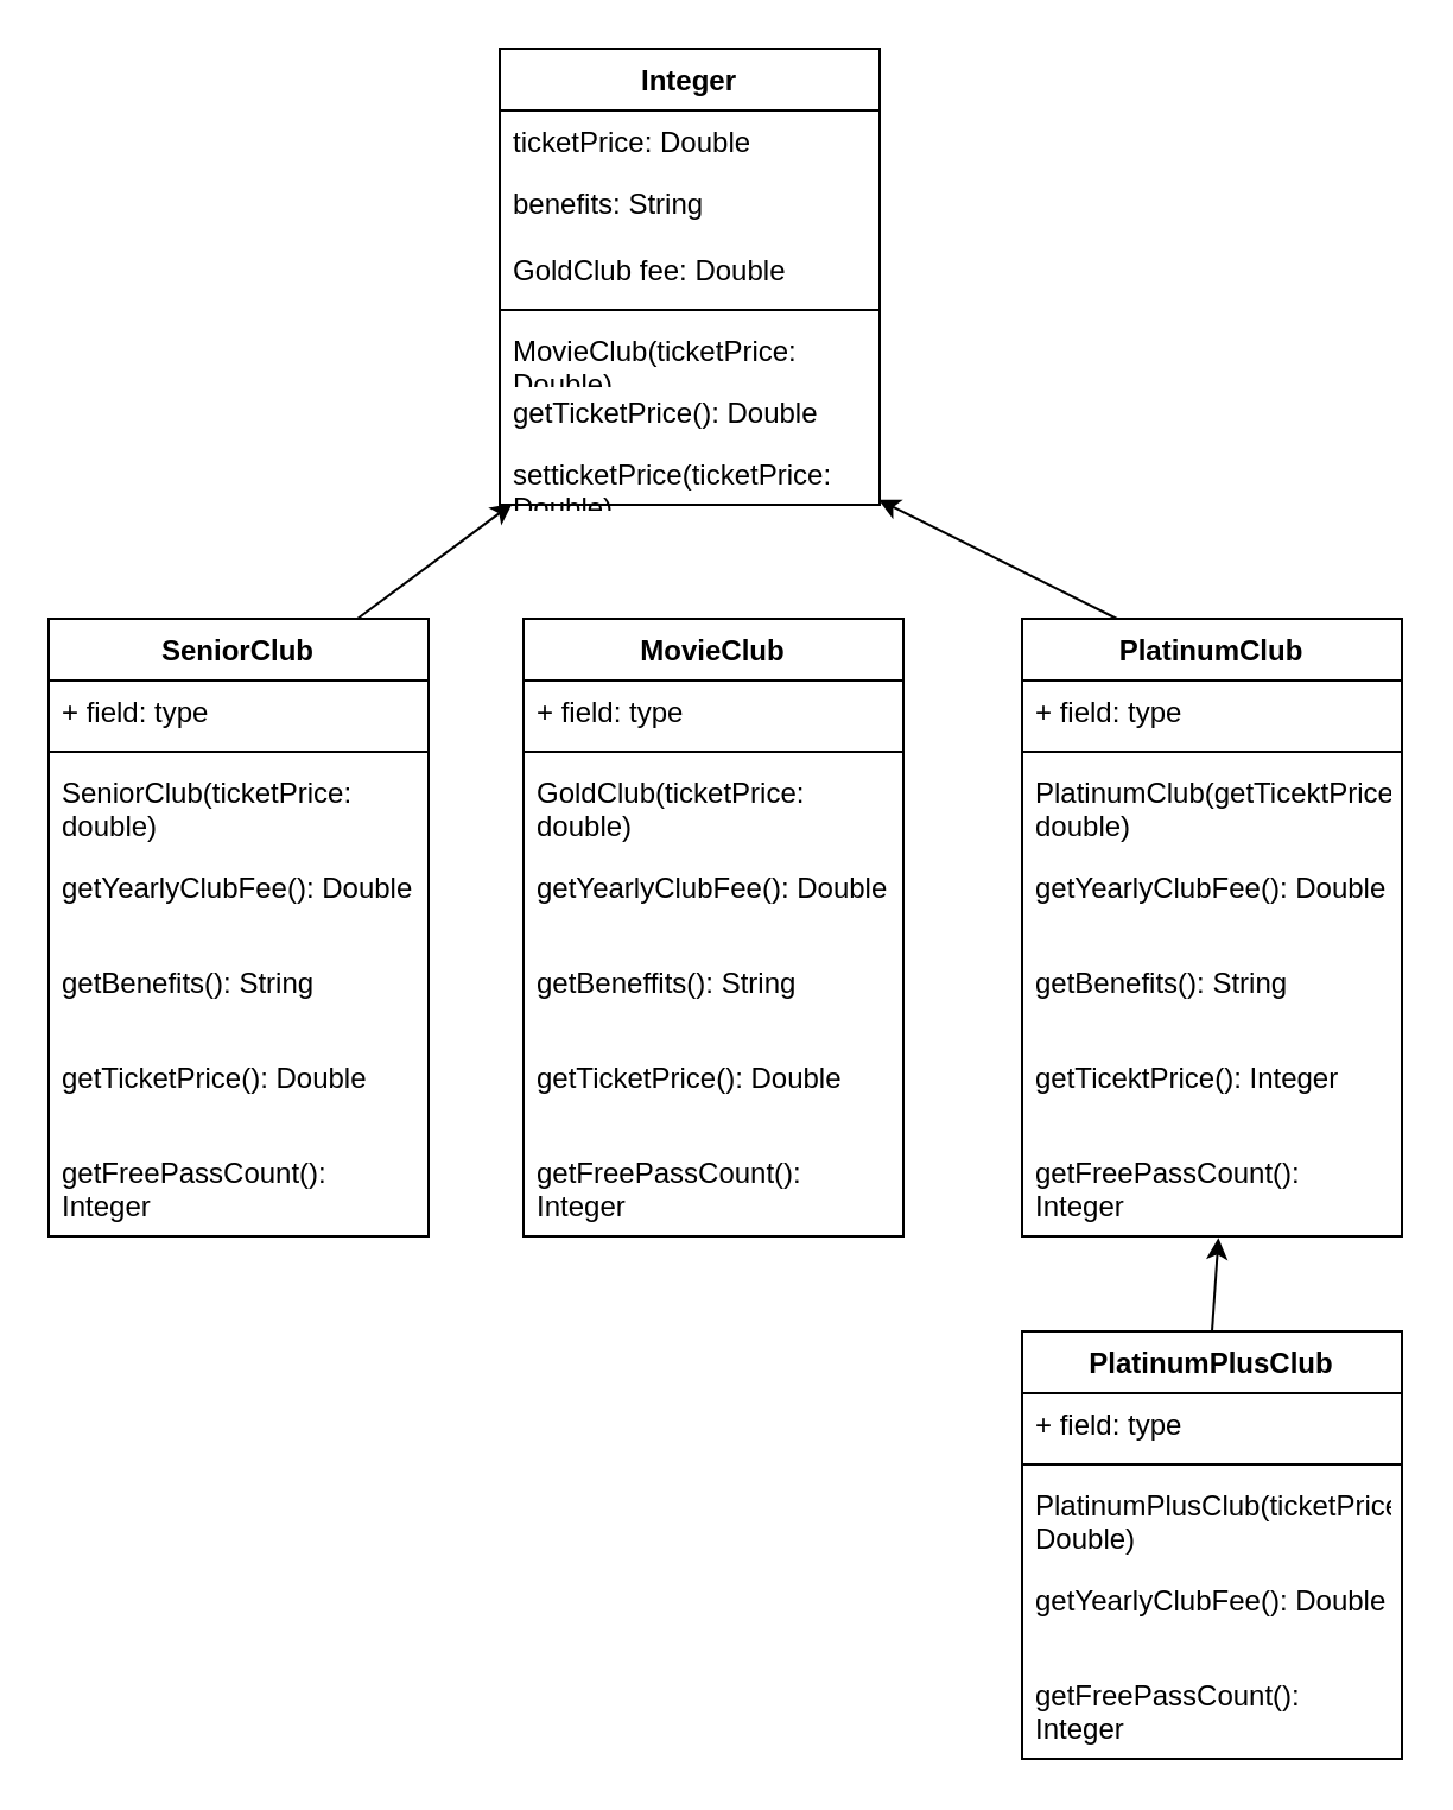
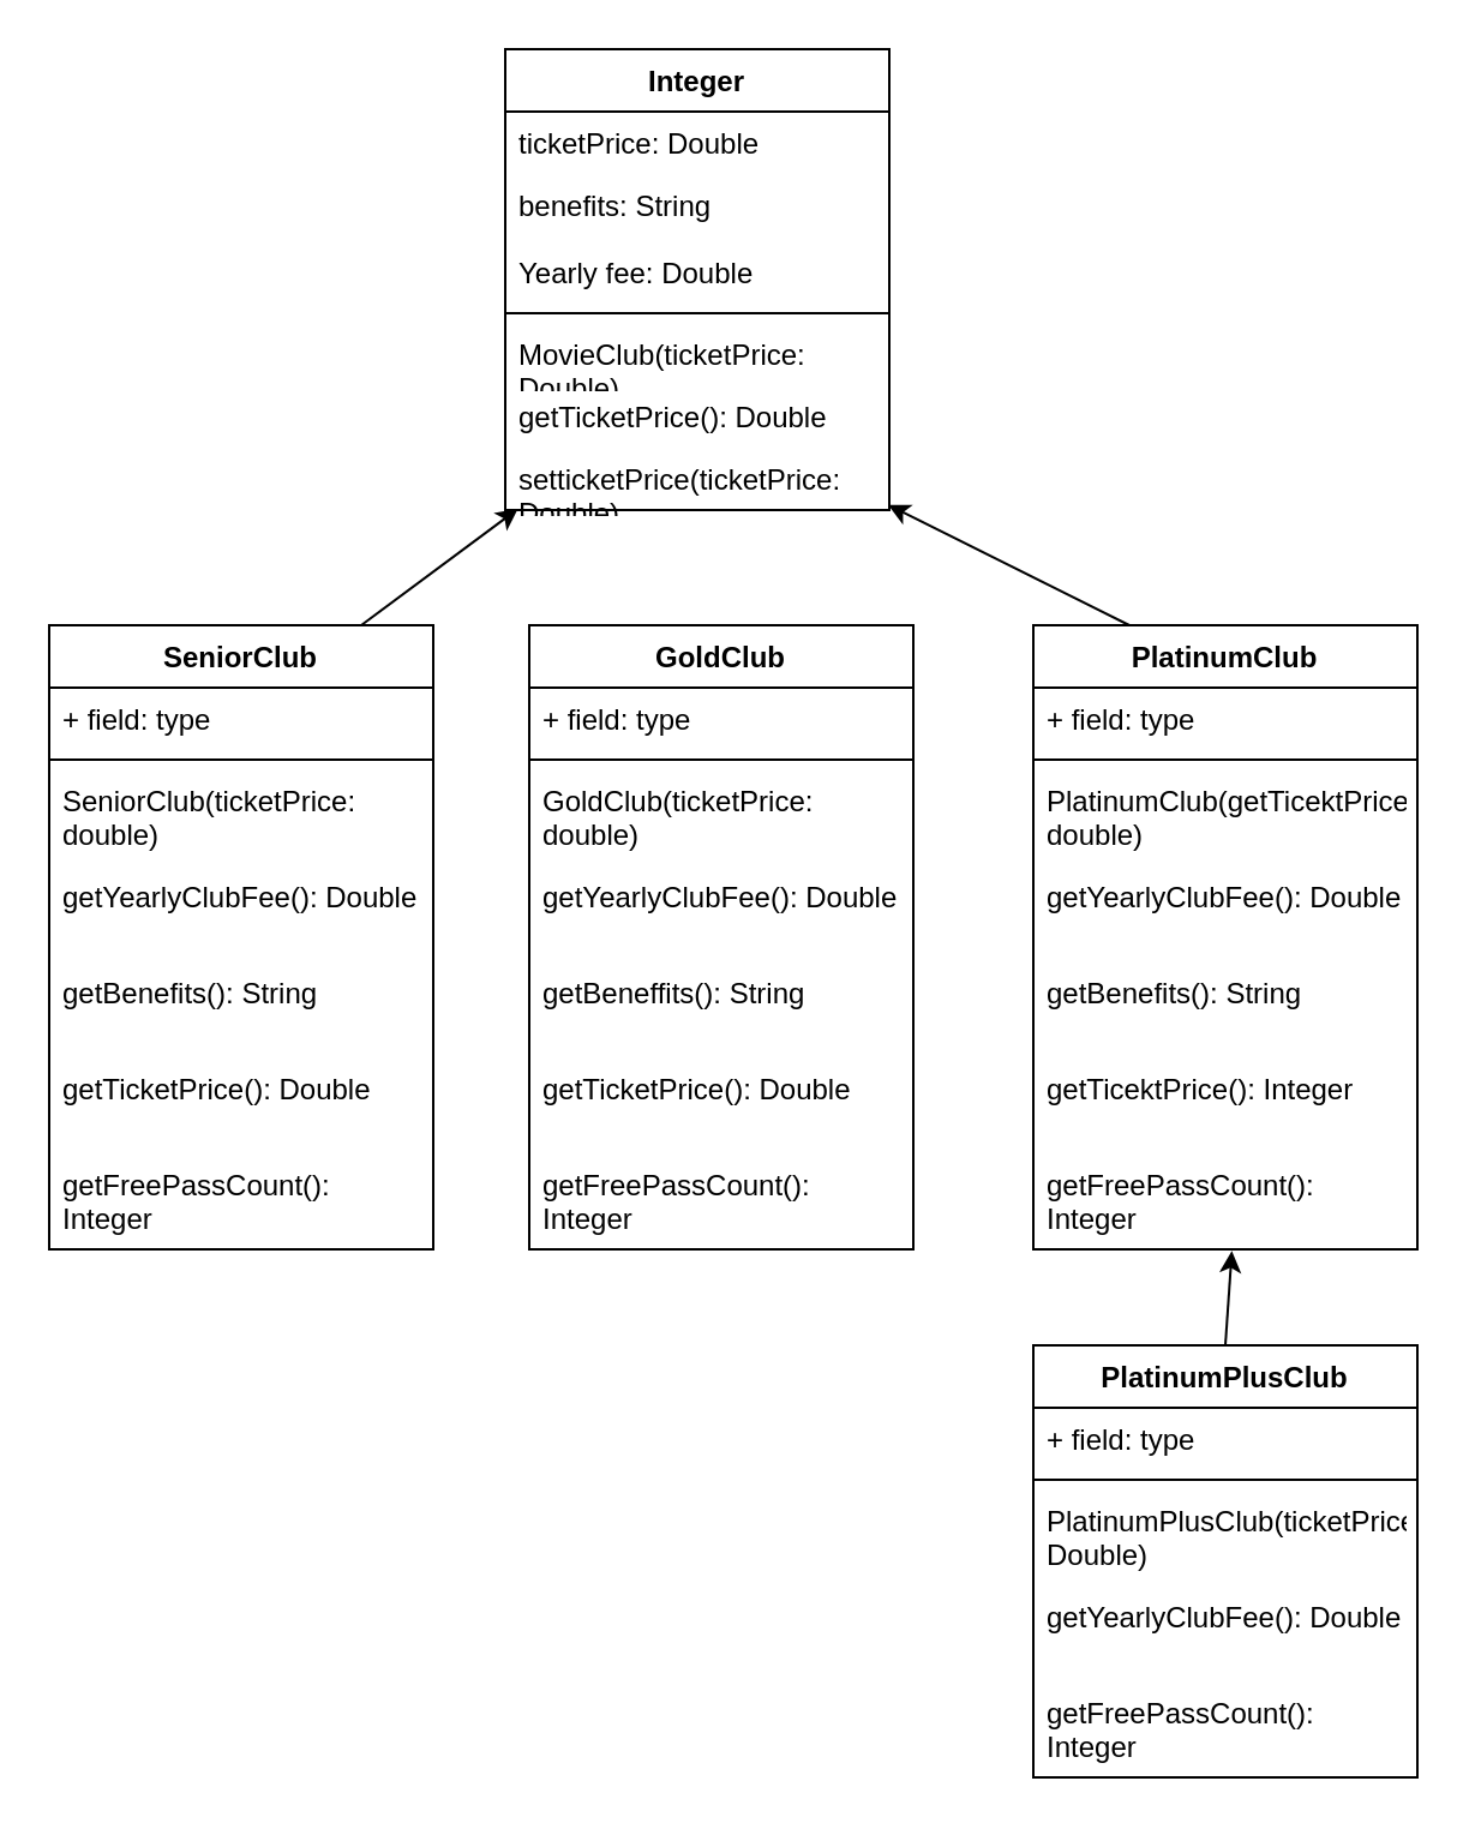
  <mxCell id="0" />
  <mxCell id="1" parent="0" />
- <mxCell id="2" value="MovieClub" style="swimlane;fontStyle=1;align=center;verticalAlign=top;childLayout=stackLayout;horizontal=1;startSize=26;horizontalStack=0;resizeParent=1;resizeParentMax=0;resizeLast=0;collapsible=1;marginBottom=0;whiteSpace=wrap;html=1;" vertex="1" parent="1"><mxGeometry x="220" y="260" width="160" height="260" as="geometry" /></mxCell>
+ <mxCell id="2" value="GoldClub" style="swimlane;fontStyle=1;align=center;verticalAlign=top;childLayout=stackLayout;horizontal=1;startSize=26;horizontalStack=0;resizeParent=1;resizeParentMax=0;resizeLast=0;collapsible=1;marginBottom=0;whiteSpace=wrap;html=1;" vertex="1" parent="1"><mxGeometry x="220" y="260" width="160" height="260" as="geometry" /></mxCell>
  <mxCell id="3" value="+ field: type" style="text;strokeColor=none;fillColor=none;align=left;verticalAlign=top;spacingLeft=4;spacingRight=4;overflow=hidden;rotatable=0;points=[[0,0.5],[1,0.5]];portConstraint=eastwest;whiteSpace=wrap;html=1;" vertex="1" parent="2"><mxGeometry y="26" width="160" height="26" as="geometry" /></mxCell>
  <mxCell id="4" value="" style="line;strokeWidth=1;fillColor=none;align=left;verticalAlign=middle;spacingTop=-1;spacingLeft=3;spacingRight=3;rotatable=0;labelPosition=right;points=[];portConstraint=eastwest;strokeColor=inherit;" vertex="1" parent="2"><mxGeometry y="52" width="160" height="8" as="geometry" /></mxCell>
  <mxCell id="5" value="GoldClub(ticketPrice: double)" style="text;strokeColor=none;fillColor=none;align=left;verticalAlign=top;spacingLeft=4;spacingRight=4;overflow=hidden;rotatable=0;points=[[0,0.5],[1,0.5]];portConstraint=eastwest;whiteSpace=wrap;html=1;" vertex="1" parent="2"><mxGeometry y="60" width="160" height="40" as="geometry" /></mxCell>
  <mxCell id="6" value="getYearlyClubFee(): Double" style="text;strokeColor=none;fillColor=none;align=left;verticalAlign=top;spacingLeft=4;spacingRight=4;overflow=hidden;rotatable=0;points=[[0,0.5],[1,0.5]];portConstraint=eastwest;whiteSpace=wrap;html=1;" vertex="1" parent="2"><mxGeometry y="100" width="160" height="40" as="geometry" /></mxCell>
  <mxCell id="7" value="getBeneffits(): String" style="text;strokeColor=none;fillColor=none;align=left;verticalAlign=top;spacingLeft=4;spacingRight=4;overflow=hidden;rotatable=0;points=[[0,0.5],[1,0.5]];portConstraint=eastwest;whiteSpace=wrap;html=1;" vertex="1" parent="2"><mxGeometry y="140" width="160" height="40" as="geometry" /></mxCell>
  <mxCell id="8" value="getTicketPrice(): Double" style="text;strokeColor=none;fillColor=none;align=left;verticalAlign=top;spacingLeft=4;spacingRight=4;overflow=hidden;rotatable=0;points=[[0,0.5],[1,0.5]];portConstraint=eastwest;whiteSpace=wrap;html=1;" vertex="1" parent="2"><mxGeometry y="180" width="160" height="40" as="geometry" /></mxCell>
  <mxCell id="9" value="getFreePassCount(): Integer" style="text;strokeColor=none;fillColor=none;align=left;verticalAlign=top;spacingLeft=4;spacingRight=4;overflow=hidden;rotatable=0;points=[[0,0.5],[1,0.5]];portConstraint=eastwest;whiteSpace=wrap;html=1;" vertex="1" parent="2"><mxGeometry y="220" width="160" height="40" as="geometry" /></mxCell>
  <mxCell id="10" value="SeniorClub" style="swimlane;fontStyle=1;align=center;verticalAlign=top;childLayout=stackLayout;horizontal=1;startSize=26;horizontalStack=0;resizeParent=1;resizeParentMax=0;resizeLast=0;collapsible=1;marginBottom=0;whiteSpace=wrap;html=1;" vertex="1" parent="1"><mxGeometry x="20" y="260" width="160" height="260" as="geometry" /></mxCell>
  <mxCell id="11" value="+ field: type" style="text;strokeColor=none;fillColor=none;align=left;verticalAlign=top;spacingLeft=4;spacingRight=4;overflow=hidden;rotatable=0;points=[[0,0.5],[1,0.5]];portConstraint=eastwest;whiteSpace=wrap;html=1;" vertex="1" parent="10"><mxGeometry y="26" width="160" height="26" as="geometry" /></mxCell>
  <mxCell id="12" value="" style="line;strokeWidth=1;fillColor=none;align=left;verticalAlign=middle;spacingTop=-1;spacingLeft=3;spacingRight=3;rotatable=0;labelPosition=right;points=[];portConstraint=eastwest;strokeColor=inherit;" vertex="1" parent="10"><mxGeometry y="52" width="160" height="8" as="geometry" /></mxCell>
  <mxCell id="13" value="SeniorClub(ticketPrice: double)" style="text;strokeColor=none;fillColor=none;align=left;verticalAlign=top;spacingLeft=4;spacingRight=4;overflow=hidden;rotatable=0;points=[[0,0.5],[1,0.5]];portConstraint=eastwest;whiteSpace=wrap;html=1;" vertex="1" parent="10"><mxGeometry y="60" width="160" height="40" as="geometry" /></mxCell>
  <mxCell id="14" value="getYearlyClubFee(): Double" style="text;strokeColor=none;fillColor=none;align=left;verticalAlign=top;spacingLeft=4;spacingRight=4;overflow=hidden;rotatable=0;points=[[0,0.5],[1,0.5]];portConstraint=eastwest;whiteSpace=wrap;html=1;" vertex="1" parent="10"><mxGeometry y="100" width="160" height="40" as="geometry" /></mxCell>
  <mxCell id="15" value="getBenefits(): String" style="text;strokeColor=none;fillColor=none;align=left;verticalAlign=top;spacingLeft=4;spacingRight=4;overflow=hidden;rotatable=0;points=[[0,0.5],[1,0.5]];portConstraint=eastwest;whiteSpace=wrap;html=1;" vertex="1" parent="10"><mxGeometry y="140" width="160" height="40" as="geometry" /></mxCell>
  <mxCell id="16" value="getTicketPrice(): Double" style="text;strokeColor=none;fillColor=none;align=left;verticalAlign=top;spacingLeft=4;spacingRight=4;overflow=hidden;rotatable=0;points=[[0,0.5],[1,0.5]];portConstraint=eastwest;whiteSpace=wrap;html=1;" vertex="1" parent="10"><mxGeometry y="180" width="160" height="40" as="geometry" /></mxCell>
  <mxCell id="17" value="getFreePassCount(): Integer" style="text;strokeColor=none;fillColor=none;align=left;verticalAlign=top;spacingLeft=4;spacingRight=4;overflow=hidden;rotatable=0;points=[[0,0.5],[1,0.5]];portConstraint=eastwest;whiteSpace=wrap;html=1;" vertex="1" parent="10"><mxGeometry y="220" width="160" height="40" as="geometry" /></mxCell>
  <mxCell id="18" value="PlatinumClub" style="swimlane;fontStyle=1;align=center;verticalAlign=top;childLayout=stackLayout;horizontal=1;startSize=26;horizontalStack=0;resizeParent=1;resizeParentMax=0;resizeLast=0;collapsible=1;marginBottom=0;whiteSpace=wrap;html=1;" vertex="1" parent="1"><mxGeometry x="430" y="260" width="160" height="260" as="geometry" /></mxCell>
  <mxCell id="19" value="+ field: type" style="text;strokeColor=none;fillColor=none;align=left;verticalAlign=top;spacingLeft=4;spacingRight=4;overflow=hidden;rotatable=0;points=[[0,0.5],[1,0.5]];portConstraint=eastwest;whiteSpace=wrap;html=1;" vertex="1" parent="18"><mxGeometry y="26" width="160" height="26" as="geometry" /></mxCell>
  <mxCell id="20" value="" style="line;strokeWidth=1;fillColor=none;align=left;verticalAlign=middle;spacingTop=-1;spacingLeft=3;spacingRight=3;rotatable=0;labelPosition=right;points=[];portConstraint=eastwest;strokeColor=inherit;" vertex="1" parent="18"><mxGeometry y="52" width="160" height="8" as="geometry" /></mxCell>
  <mxCell id="21" value="PlatinumClub(getTicektPrice double)" style="text;strokeColor=none;fillColor=none;align=left;verticalAlign=top;spacingLeft=4;spacingRight=4;overflow=hidden;rotatable=0;points=[[0,0.5],[1,0.5]];portConstraint=eastwest;whiteSpace=wrap;html=1;" vertex="1" parent="18"><mxGeometry y="60" width="160" height="40" as="geometry" /></mxCell>
  <mxCell id="22" value="getYearlyClubFee(): Double" style="text;strokeColor=none;fillColor=none;align=left;verticalAlign=top;spacingLeft=4;spacingRight=4;overflow=hidden;rotatable=0;points=[[0,0.5],[1,0.5]];portConstraint=eastwest;whiteSpace=wrap;html=1;" vertex="1" parent="18"><mxGeometry y="100" width="160" height="40" as="geometry" /></mxCell>
  <mxCell id="23" value="getBenefits(): String" style="text;strokeColor=none;fillColor=none;align=left;verticalAlign=top;spacingLeft=4;spacingRight=4;overflow=hidden;rotatable=0;points=[[0,0.5],[1,0.5]];portConstraint=eastwest;whiteSpace=wrap;html=1;" vertex="1" parent="18"><mxGeometry y="140" width="160" height="40" as="geometry" /></mxCell>
  <mxCell id="24" value="getTicektPrice(): Integer" style="text;strokeColor=none;fillColor=none;align=left;verticalAlign=top;spacingLeft=4;spacingRight=4;overflow=hidden;rotatable=0;points=[[0,0.5],[1,0.5]];portConstraint=eastwest;whiteSpace=wrap;html=1;" vertex="1" parent="18"><mxGeometry y="180" width="160" height="40" as="geometry" /></mxCell>
  <mxCell id="25" value="getFreePassCount(): Integer" style="text;strokeColor=none;fillColor=none;align=left;verticalAlign=top;spacingLeft=4;spacingRight=4;overflow=hidden;rotatable=0;points=[[0,0.5],[1,0.5]];portConstraint=eastwest;whiteSpace=wrap;html=1;" vertex="1" parent="18"><mxGeometry y="220" width="160" height="40" as="geometry" /></mxCell>
  <mxCell id="26" value="PlatinumPlusClub" style="swimlane;fontStyle=1;align=center;verticalAlign=top;childLayout=stackLayout;horizontal=1;startSize=26;horizontalStack=0;resizeParent=1;resizeParentMax=0;resizeLast=0;collapsible=1;marginBottom=0;whiteSpace=wrap;html=1;" vertex="1" parent="1"><mxGeometry x="430" y="560" width="160" height="180" as="geometry" /></mxCell>
  <mxCell id="27" value="+ field: type" style="text;strokeColor=none;fillColor=none;align=left;verticalAlign=top;spacingLeft=4;spacingRight=4;overflow=hidden;rotatable=0;points=[[0,0.5],[1,0.5]];portConstraint=eastwest;whiteSpace=wrap;html=1;" vertex="1" parent="26"><mxGeometry y="26" width="160" height="26" as="geometry" /></mxCell>
  <mxCell id="28" value="" style="line;strokeWidth=1;fillColor=none;align=left;verticalAlign=middle;spacingTop=-1;spacingLeft=3;spacingRight=3;rotatable=0;labelPosition=right;points=[];portConstraint=eastwest;strokeColor=inherit;" vertex="1" parent="26"><mxGeometry y="52" width="160" height="8" as="geometry" /></mxCell>
  <mxCell id="29" value="PlatinumPlusClub(ticketPrice&lt;br&gt;Double)" style="text;strokeColor=none;fillColor=none;align=left;verticalAlign=top;spacingLeft=4;spacingRight=4;overflow=hidden;rotatable=0;points=[[0,0.5],[1,0.5]];portConstraint=eastwest;whiteSpace=wrap;html=1;" vertex="1" parent="26"><mxGeometry y="60" width="160" height="40" as="geometry" /></mxCell>
  <mxCell id="30" value="getYearlyClubFee(): Double" style="text;strokeColor=none;fillColor=none;align=left;verticalAlign=top;spacingLeft=4;spacingRight=4;overflow=hidden;rotatable=0;points=[[0,0.5],[1,0.5]];portConstraint=eastwest;whiteSpace=wrap;html=1;" vertex="1" parent="26"><mxGeometry y="100" width="160" height="40" as="geometry" /></mxCell>
  <mxCell id="31" value="getFreePassCount(): Integer" style="text;strokeColor=none;fillColor=none;align=left;verticalAlign=top;spacingLeft=4;spacingRight=4;overflow=hidden;rotatable=0;points=[[0,0.5],[1,0.5]];portConstraint=eastwest;whiteSpace=wrap;html=1;" vertex="1" parent="26"><mxGeometry y="140" width="160" height="40" as="geometry" /></mxCell>
  <mxCell id="32" value="" style="endArrow=classic;html=1;rounded=0;entryX=0.033;entryY=0.981;entryDx=0;entryDy=0;entryPerimeter=0;" edge="1" parent="1" target="42"><mxGeometry width="50" height="50" relative="1" as="geometry"><mxPoint x="150" y="260" as="sourcePoint" /><mxPoint x="209" y="210" as="targetPoint" /></mxGeometry></mxCell>
  <mxCell id="33" value="" style="endArrow=classic;html=1;rounded=0;entryX=0.997;entryY=0.917;entryDx=0;entryDy=0;entryPerimeter=0;" edge="1" parent="1" target="42"><mxGeometry width="50" height="50" relative="1" as="geometry"><mxPoint x="470" y="260" as="sourcePoint" /><mxPoint x="380" y="200" as="targetPoint" /></mxGeometry></mxCell>
  <mxCell id="34" value="" style="endArrow=classic;html=1;rounded=0;exitX=0.5;exitY=0;exitDx=0;exitDy=0;entryX=0.517;entryY=1.017;entryDx=0;entryDy=0;entryPerimeter=0;" edge="1" parent="1" source="26" target="25"><mxGeometry width="50" height="50" relative="1" as="geometry"><mxPoint x="510" y="550" as="sourcePoint" /><mxPoint x="497" y="522" as="targetPoint" /></mxGeometry></mxCell>
  <mxCell id="35" value="Integer" style="swimlane;fontStyle=1;align=center;verticalAlign=top;childLayout=stackLayout;horizontal=1;startSize=26;horizontalStack=0;resizeParent=1;resizeParentMax=0;resizeLast=0;collapsible=1;marginBottom=0;whiteSpace=wrap;html=1;" vertex="1" parent="1"><mxGeometry x="210" y="20" width="160" height="192" as="geometry" /></mxCell>
  <mxCell id="36" value="ticketPrice: Double" style="text;strokeColor=none;fillColor=none;align=left;verticalAlign=top;spacingLeft=4;spacingRight=4;overflow=hidden;rotatable=0;points=[[0,0.5],[1,0.5]];portConstraint=eastwest;whiteSpace=wrap;html=1;" vertex="1" parent="35"><mxGeometry y="26" width="160" height="26" as="geometry" /></mxCell>
  <mxCell id="37" value="benefits: String" style="text;strokeColor=none;fillColor=none;align=left;verticalAlign=top;spacingLeft=4;spacingRight=4;overflow=hidden;rotatable=0;points=[[0,0.5],[1,0.5]];portConstraint=eastwest;whiteSpace=wrap;html=1;" vertex="1" parent="35"><mxGeometry y="52" width="160" height="28" as="geometry" /></mxCell>
- <mxCell id="38" value="GoldClub fee: Double" style="text;strokeColor=none;fillColor=none;align=left;verticalAlign=top;spacingLeft=4;spacingRight=4;overflow=hidden;rotatable=0;points=[[0,0.5],[1,0.5]];portConstraint=eastwest;whiteSpace=wrap;html=1;" vertex="1" parent="35"><mxGeometry y="80" width="160" height="26" as="geometry" /></mxCell>
+ <mxCell id="38" value="Yearly fee: Double" style="text;strokeColor=none;fillColor=none;align=left;verticalAlign=top;spacingLeft=4;spacingRight=4;overflow=hidden;rotatable=0;points=[[0,0.5],[1,0.5]];portConstraint=eastwest;whiteSpace=wrap;html=1;" vertex="1" parent="35"><mxGeometry y="80" width="160" height="26" as="geometry" /></mxCell>
  <mxCell id="39" value="" style="line;strokeWidth=1;fillColor=none;align=left;verticalAlign=middle;spacingTop=-1;spacingLeft=3;spacingRight=3;rotatable=0;labelPosition=right;points=[];portConstraint=eastwest;strokeColor=inherit;" vertex="1" parent="35"><mxGeometry y="106" width="160" height="8" as="geometry" /></mxCell>
  <mxCell id="40" value="MovieClub(ticketPrice: Double)" style="text;strokeColor=none;fillColor=none;align=left;verticalAlign=top;spacingLeft=4;spacingRight=4;overflow=hidden;rotatable=0;points=[[0,0.5],[1,0.5]];portConstraint=eastwest;whiteSpace=wrap;html=1;" vertex="1" parent="35"><mxGeometry y="114" width="160" height="26" as="geometry" /></mxCell>
  <mxCell id="41" value="getTicketPrice(): Double" style="text;strokeColor=none;fillColor=none;align=left;verticalAlign=top;spacingLeft=4;spacingRight=4;overflow=hidden;rotatable=0;points=[[0,0.5],[1,0.5]];portConstraint=eastwest;whiteSpace=wrap;html=1;" vertex="1" parent="35"><mxGeometry y="140" width="160" height="26" as="geometry" /></mxCell>
  <mxCell id="42" value="setticketPrice(ticketPrice: Double)" style="text;strokeColor=none;fillColor=none;align=left;verticalAlign=top;spacingLeft=4;spacingRight=4;overflow=hidden;rotatable=0;points=[[0,0.5],[1,0.5]];portConstraint=eastwest;whiteSpace=wrap;html=1;" vertex="1" parent="35"><mxGeometry y="166" width="160" height="26" as="geometry" /></mxCell>
